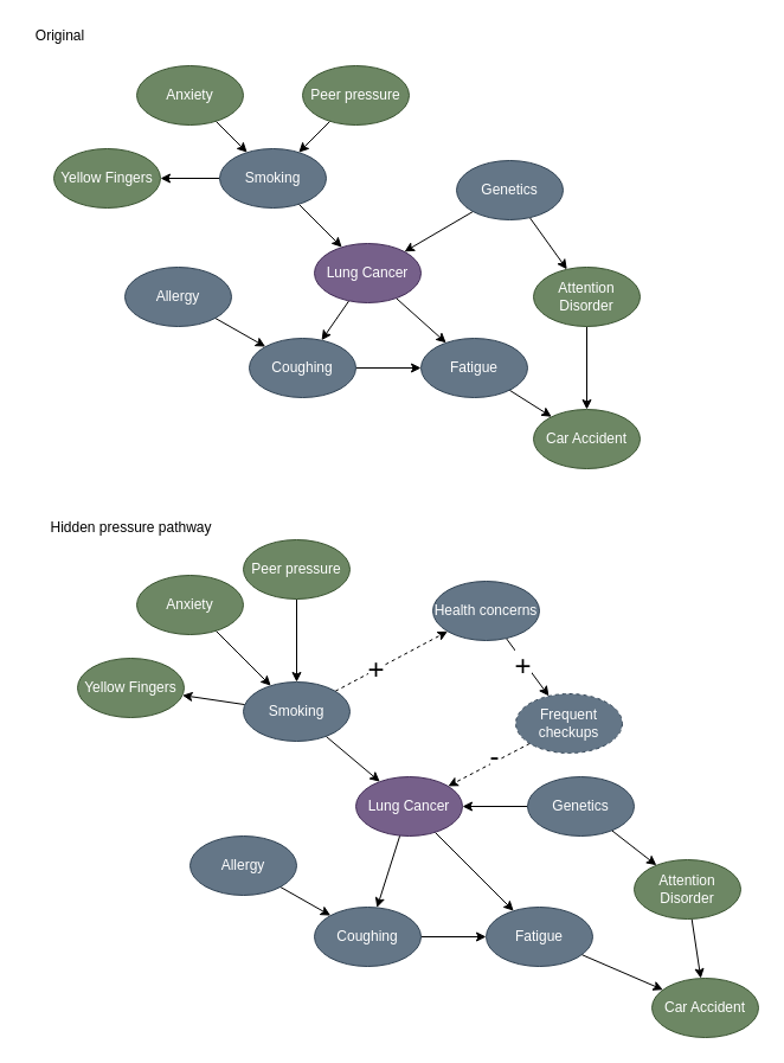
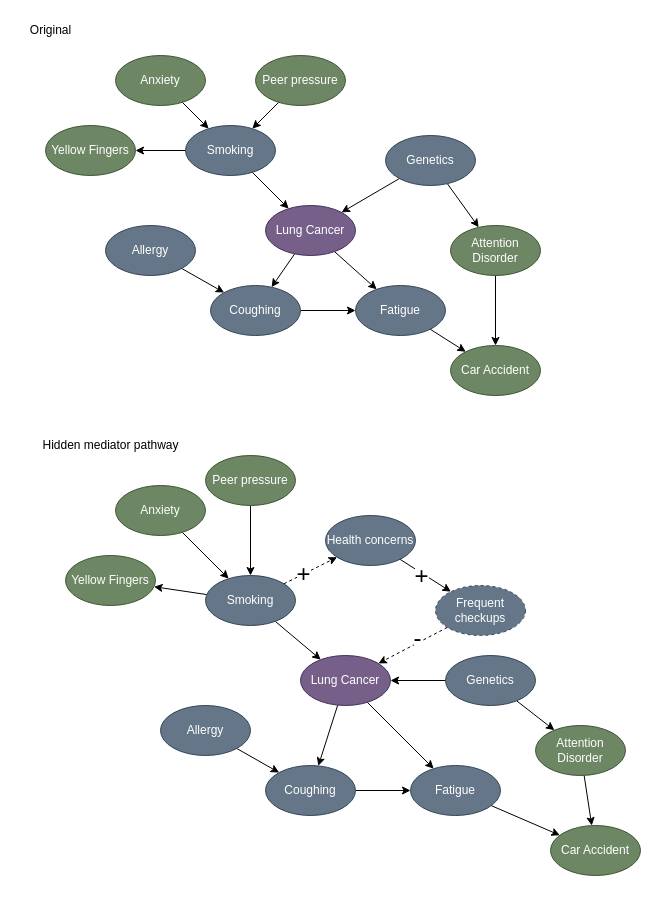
  <mxCell id="0" />
  <mxCell id="1" parent="0" />
  <mxCell id="2" style="edgeStyle=none;html=1;" edge="1" parent="1" source="3" target="8"><mxGeometry relative="1" as="geometry" /></mxCell>
  <mxCell id="3" value="Anxiety&lt;br&gt;" style="ellipse;whiteSpace=wrap;html=1;fillColor=#6d8764;fontColor=#ffffff;strokeColor=#3A5431;" vertex="1" parent="1"><mxGeometry x="115" y="55" width="90" height="50" as="geometry" /></mxCell>
  <mxCell id="4" style="edgeStyle=none;html=1;" edge="1" parent="1" source="5" target="8"><mxGeometry relative="1" as="geometry" /></mxCell>
  <mxCell id="5" value="Peer pressure" style="ellipse;whiteSpace=wrap;html=1;fillColor=#6d8764;fontColor=#ffffff;strokeColor=#3A5431;" vertex="1" parent="1"><mxGeometry x="255" y="55" width="90" height="50" as="geometry" /></mxCell>
  <mxCell id="6" style="edgeStyle=none;html=1;" edge="1" parent="1" source="8" target="9"><mxGeometry relative="1" as="geometry" /></mxCell>
  <mxCell id="7" style="edgeStyle=none;html=1;" edge="1" parent="1" source="8" target="12"><mxGeometry relative="1" as="geometry" /></mxCell>
  <mxCell id="8" value="Smoking" style="ellipse;whiteSpace=wrap;html=1;fillColor=#647687;fontColor=#ffffff;strokeColor=#314354;" vertex="1" parent="1"><mxGeometry x="185" y="125" width="90" height="50" as="geometry" /></mxCell>
  <mxCell id="9" value="Yellow Fingers" style="ellipse;whiteSpace=wrap;html=1;fillColor=#6d8764;fontColor=#ffffff;strokeColor=#3A5431;" vertex="1" parent="1"><mxGeometry x="45" y="125" width="90" height="50" as="geometry" /></mxCell>
  <mxCell id="10" style="edgeStyle=none;html=1;" edge="1" parent="1" source="12" target="19"><mxGeometry relative="1" as="geometry" /></mxCell>
  <mxCell id="11" style="edgeStyle=none;html=1;" edge="1" parent="1" source="12" target="23"><mxGeometry relative="1" as="geometry" /></mxCell>
  <mxCell id="12" value="Lung Cancer" style="ellipse;whiteSpace=wrap;html=1;fillColor=#76608a;fontColor=#ffffff;strokeColor=#432D57;" vertex="1" parent="1"><mxGeometry x="265" y="205" width="90" height="50" as="geometry" /></mxCell>
  <mxCell id="13" style="edgeStyle=none;html=1;" edge="1" parent="1" source="15" target="12"><mxGeometry relative="1" as="geometry" /></mxCell>
  <mxCell id="14" style="edgeStyle=none;html=1;" edge="1" parent="1" source="15" target="17"><mxGeometry relative="1" as="geometry" /></mxCell>
  <mxCell id="15" value="Genetics" style="ellipse;whiteSpace=wrap;html=1;fillColor=#647687;fontColor=#ffffff;strokeColor=#314354;" vertex="1" parent="1"><mxGeometry x="385" y="135" width="90" height="50" as="geometry" /></mxCell>
  <mxCell id="16" style="edgeStyle=none;html=1;" edge="1" parent="1" source="17" target="24"><mxGeometry relative="1" as="geometry" /></mxCell>
  <mxCell id="17" value="Attention Disorder" style="ellipse;whiteSpace=wrap;html=1;fillColor=#6d8764;fontColor=#ffffff;strokeColor=#3A5431;" vertex="1" parent="1"><mxGeometry x="450" y="225" width="90" height="50" as="geometry" /></mxCell>
  <mxCell id="18" style="edgeStyle=none;html=1;" edge="1" parent="1" source="19" target="23"><mxGeometry relative="1" as="geometry" /></mxCell>
  <mxCell id="19" value="Coughing" style="ellipse;whiteSpace=wrap;html=1;fillColor=#647687;fontColor=#ffffff;strokeColor=#314354;" vertex="1" parent="1"><mxGeometry x="210" y="285" width="90" height="50" as="geometry" /></mxCell>
  <mxCell id="20" style="edgeStyle=none;html=1;" edge="1" parent="1" source="21" target="19"><mxGeometry relative="1" as="geometry" /></mxCell>
  <mxCell id="21" value="Allergy" style="ellipse;whiteSpace=wrap;html=1;fillColor=#647687;fontColor=#ffffff;strokeColor=#314354;" vertex="1" parent="1"><mxGeometry x="105" y="225" width="90" height="50" as="geometry" /></mxCell>
  <mxCell id="22" style="edgeStyle=none;html=1;" edge="1" parent="1" source="23" target="24"><mxGeometry relative="1" as="geometry" /></mxCell>
  <mxCell id="23" value="Fatigue" style="ellipse;whiteSpace=wrap;html=1;fillColor=#647687;fontColor=#ffffff;strokeColor=#314354;" vertex="1" parent="1"><mxGeometry x="355" y="285" width="90" height="50" as="geometry" /></mxCell>
  <mxCell id="24" value="Car Accident" style="ellipse;whiteSpace=wrap;html=1;fillColor=#6d8764;fontColor=#ffffff;strokeColor=#3A5431;" vertex="1" parent="1"><mxGeometry x="450" y="345" width="90" height="50" as="geometry" /></mxCell>
  <mxCell id="25" style="edgeStyle=none;html=1;" edge="1" parent="1" source="26" target="33"><mxGeometry relative="1" as="geometry" /></mxCell>
  <mxCell id="26" value="Anxiety&lt;br&gt;" style="ellipse;whiteSpace=wrap;html=1;fillColor=#6d8764;fontColor=#ffffff;strokeColor=#3A5431;" vertex="1" parent="1"><mxGeometry x="115" y="485" width="90" height="50" as="geometry" /></mxCell>
  <mxCell id="27" style="edgeStyle=none;html=1;" edge="1" parent="1" source="28" target="33"><mxGeometry relative="1" as="geometry" /></mxCell>
  <mxCell id="28" value="Peer pressure" style="ellipse;whiteSpace=wrap;html=1;fillColor=#6d8764;fontColor=#ffffff;strokeColor=#3A5431;" vertex="1" parent="1"><mxGeometry x="205" y="455" width="90" height="50" as="geometry" /></mxCell>
  <mxCell id="29" style="edgeStyle=none;html=1;" edge="1" parent="1" source="33" target="34"><mxGeometry relative="1" as="geometry" /></mxCell>
  <mxCell id="30" style="edgeStyle=none;html=1;" edge="1" parent="1" source="33" target="37"><mxGeometry relative="1" as="geometry" /></mxCell>
  <mxCell id="31" style="edgeStyle=none;html=1;dashed=1;" edge="1" parent="1" source="33" target="54"><mxGeometry relative="1" as="geometry" /></mxCell>
  <mxCell id="32" value="+" style="edgeLabel;html=1;align=center;verticalAlign=middle;resizable=0;points=[];fontSize=24;" vertex="1" connectable="0" parent="31"><mxGeometry x="-0.302" relative="1" as="geometry"><mxPoint as="offset" /></mxGeometry></mxCell>
  <mxCell id="33" value="Smoking" style="ellipse;whiteSpace=wrap;html=1;fillColor=#647687;fontColor=#ffffff;strokeColor=#314354;" vertex="1" parent="1"><mxGeometry x="205" y="575" width="90" height="50" as="geometry" /></mxCell>
  <mxCell id="34" value="Yellow Fingers" style="ellipse;whiteSpace=wrap;html=1;fillColor=#6d8764;fontColor=#ffffff;strokeColor=#3A5431;" vertex="1" parent="1"><mxGeometry x="65" y="555" width="90" height="50" as="geometry" /></mxCell>
  <mxCell id="35" style="edgeStyle=none;html=1;" edge="1" parent="1" source="37" target="44"><mxGeometry relative="1" as="geometry" /></mxCell>
  <mxCell id="36" style="edgeStyle=none;html=1;" edge="1" parent="1" source="37" target="48"><mxGeometry relative="1" as="geometry" /></mxCell>
  <mxCell id="37" value="Lung Cancer" style="ellipse;whiteSpace=wrap;html=1;fillColor=#76608a;fontColor=#ffffff;strokeColor=#432D57;" vertex="1" parent="1"><mxGeometry x="300" y="655" width="90" height="50" as="geometry" /></mxCell>
  <mxCell id="38" style="edgeStyle=none;html=1;" edge="1" parent="1" source="40" target="37"><mxGeometry relative="1" as="geometry" /></mxCell>
  <mxCell id="39" style="edgeStyle=none;html=1;" edge="1" parent="1" source="40" target="42"><mxGeometry relative="1" as="geometry" /></mxCell>
  <mxCell id="40" value="Genetics" style="ellipse;whiteSpace=wrap;html=1;fillColor=#647687;fontColor=#ffffff;strokeColor=#314354;" vertex="1" parent="1"><mxGeometry x="445" y="655" width="90" height="50" as="geometry" /></mxCell>
  <mxCell id="41" style="edgeStyle=none;html=1;" edge="1" parent="1" source="42" target="49"><mxGeometry relative="1" as="geometry" /></mxCell>
  <mxCell id="42" value="Attention Disorder" style="ellipse;whiteSpace=wrap;html=1;fillColor=#6d8764;fontColor=#ffffff;strokeColor=#3A5431;" vertex="1" parent="1"><mxGeometry x="535" y="725" width="90" height="50" as="geometry" /></mxCell>
  <mxCell id="43" style="edgeStyle=none;html=1;" edge="1" parent="1" source="44" target="48"><mxGeometry relative="1" as="geometry" /></mxCell>
  <mxCell id="44" value="Coughing" style="ellipse;whiteSpace=wrap;html=1;fillColor=#647687;fontColor=#ffffff;strokeColor=#314354;" vertex="1" parent="1"><mxGeometry x="265" y="765" width="90" height="50" as="geometry" /></mxCell>
  <mxCell id="45" style="edgeStyle=none;html=1;" edge="1" parent="1" source="46" target="44"><mxGeometry relative="1" as="geometry" /></mxCell>
  <mxCell id="46" value="Allergy" style="ellipse;whiteSpace=wrap;html=1;fillColor=#647687;fontColor=#ffffff;strokeColor=#314354;" vertex="1" parent="1"><mxGeometry x="160" y="705" width="90" height="50" as="geometry" /></mxCell>
  <mxCell id="47" style="edgeStyle=none;html=1;" edge="1" parent="1" source="48" target="49"><mxGeometry relative="1" as="geometry" /></mxCell>
  <mxCell id="48" value="Fatigue" style="ellipse;whiteSpace=wrap;html=1;fillColor=#647687;fontColor=#ffffff;strokeColor=#314354;" vertex="1" parent="1"><mxGeometry x="410" y="765" width="90" height="50" as="geometry" /></mxCell>
  <mxCell id="49" value="Car Accident" style="ellipse;whiteSpace=wrap;html=1;fillColor=#6d8764;fontColor=#ffffff;strokeColor=#3A5431;" vertex="1" parent="1"><mxGeometry x="550" y="825" width="90" height="50" as="geometry" /></mxCell>
  <mxCell id="50" value="Original" style="text;html=1;align=center;verticalAlign=middle;resizable=0;points=[];autosize=1;strokeColor=none;fillColor=none;" vertex="1" parent="1"><mxGeometry x="20" y="20" width="60" height="20" as="geometry" /></mxCell>
- <mxCell id="51" value="Hidden pressure pathway" style="text;html=1;align=center;verticalAlign=middle;resizable=0;points=[];autosize=1;strokeColor=none;fillColor=none;" vertex="1" parent="1"><mxGeometry x="35" y="435" width="150" height="20" as="geometry" /></mxCell>
+ <mxCell id="51" value="Hidden mediator pathway" style="text;html=1;align=center;verticalAlign=middle;resizable=0;points=[];autosize=1;strokeColor=none;fillColor=none;" vertex="1" parent="1"><mxGeometry x="35" y="435" width="150" height="20" as="geometry" /></mxCell>
  <mxCell id="52" style="edgeStyle=none;html=1;dashed=0;" edge="1" parent="1" source="54" target="57"><mxGeometry relative="1" as="geometry" /></mxCell>
  <mxCell id="53" value="+" style="edgeLabel;html=1;align=center;verticalAlign=middle;resizable=0;points=[];fontSize=24;" vertex="1" connectable="0" parent="52"><mxGeometry x="-0.101" y="-3" relative="1" as="geometry"><mxPoint as="offset" /></mxGeometry></mxCell>
- <mxCell id="54" value="Health concerns" style="ellipse;whiteSpace=wrap;html=1;fillColor=#647687;fontColor=#ffffff;strokeColor=#314354;" vertex="1" parent="1"><mxGeometry x="365" y="490" width="90" height="50" as="geometry" /></mxCell>
+ <mxCell id="54" value="Health concerns" style="ellipse;whiteSpace=wrap;html=1;fillColor=#647687;fontColor=#ffffff;strokeColor=#314354;" vertex="1" parent="1"><mxGeometry x="325" y="515" width="90" height="50" as="geometry" /></mxCell>
  <mxCell id="55" style="edgeStyle=none;html=1;dashed=1;" edge="1" parent="1" source="57" target="37"><mxGeometry relative="1" as="geometry" /></mxCell>
  <mxCell id="56" value="-" style="edgeLabel;html=1;align=center;verticalAlign=middle;resizable=0;points=[];fontSize=24;" vertex="1" connectable="0" parent="55"><mxGeometry x="-0.18" y="-5" relative="1" as="geometry"><mxPoint as="offset" /></mxGeometry></mxCell>
  <mxCell id="57" value="Frequent checkups" style="ellipse;whiteSpace=wrap;html=1;fillColor=#647687;fontColor=#ffffff;strokeColor=#314354;dashed=1;" vertex="1" parent="1"><mxGeometry x="435" y="585" width="90" height="50" as="geometry" /></mxCell>
